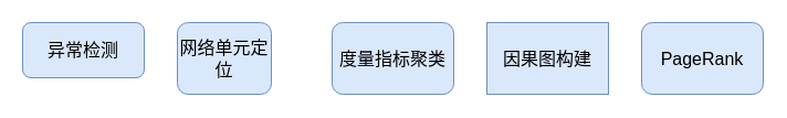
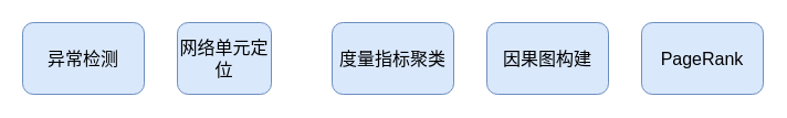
  <mxCell id="0" />
  <mxCell id="1" parent="0" />
- <mxCell id="2" value="&lt;font style=&quot;font-size: 16px&quot;&gt;异常检测&lt;/font&gt;" style="rounded=1;whiteSpace=wrap;html=1;fillColor=#dae8fc;strokeColor=#6c8ebf;" vertex="1" parent="1"><mxGeometry x="20" y="20" width="110" height="50" as="geometry" /></mxCell>
+ <mxCell id="2" value="&lt;font style=&quot;font-size: 16px&quot;&gt;异常检测&lt;/font&gt;" style="rounded=1;whiteSpace=wrap;html=1;fillColor=#dae8fc;strokeColor=#6c8ebf;" vertex="1" parent="1"><mxGeometry x="20" y="20" width="110" height="65" as="geometry" /></mxCell>
  <mxCell id="3" value="&lt;font style=&quot;font-size: 16px&quot;&gt;网络单元定位&lt;/font&gt;" style="rounded=1;whiteSpace=wrap;html=1;fillColor=#dae8fc;strokeColor=#6c8ebf;" vertex="1" parent="1"><mxGeometry x="160" y="20" width="85" height="65" as="geometry" /></mxCell>
  <mxCell id="4" value="&lt;font style=&quot;font-size: 16px&quot;&gt;度量指标聚类&lt;/font&gt;" style="rounded=1;whiteSpace=wrap;html=1;fillColor=#dae8fc;strokeColor=#6c8ebf;" vertex="1" parent="1"><mxGeometry x="300" y="20" width="110" height="65" as="geometry" /></mxCell>
- <mxCell id="5" value="&lt;font style=&quot;font-size: 16px&quot;&gt;因果图构建&lt;/font&gt;" style="whiteSpace=wrap;html=1;fillColor=#dae8fc;strokeColor=#6c8ebf;rounded=0;" vertex="1" parent="1"><mxGeometry x="440" y="20" width="110" height="65" as="geometry" /></mxCell>
+ <mxCell id="5" value="&lt;font style=&quot;font-size: 16px&quot;&gt;因果图构建&lt;/font&gt;" style="rounded=1;whiteSpace=wrap;html=1;fillColor=#dae8fc;strokeColor=#6c8ebf;" vertex="1" parent="1"><mxGeometry x="440" y="20" width="110" height="65" as="geometry" /></mxCell>
  <mxCell id="6" value="&lt;font style=&quot;font-size: 16px&quot;&gt;PageRank&lt;/font&gt;" style="rounded=1;whiteSpace=wrap;html=1;fillColor=#dae8fc;strokeColor=#6c8ebf;" vertex="1" parent="1"><mxGeometry x="580" y="20" width="110" height="65" as="geometry" /></mxCell>
